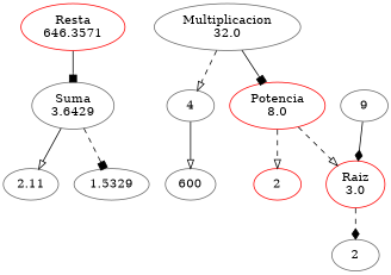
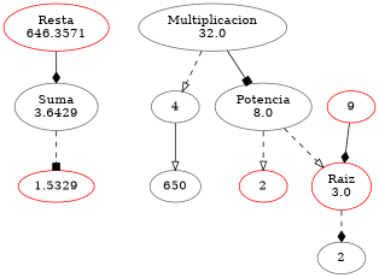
  digraph {
    node [color=gray40]
    edge [arrowhead=onormal style=solid]
    n1 [color=red label="Resta\n646.3571"]
    n2 [label="Suma\n3.6429"]
-   n3 [label=600]
-   n4 [label=2.11]
-   n5 [label=1.5329]
+   n3 [label=650]
+   n5 [color=red label=1.5329]
    n6 [label="Multiplicacion\n32.0"]
    n7 [label=4]
-   n8 [color=red label="Potencia\n8.0"]
+   n8 [label="Potencia\n8.0"]
    n9 [color=red label=2]
    n10 [color=red label="Raiz\n3.0"]
    n11 [label=2]
-   n12 [label=9]
-   n1 -> n2 [arrowhead=box]
-   n2 -> n4
+   n12 [color=red label=9]
+   n1 -> n2 [arrowhead=diamond]
    n2 -> n5 [arrowhead=box style=dashed]
    n6 -> n7 [style=dashed]
    n6 -> n8 [arrowhead=box]
    n7 -> n3
    n8 -> n9 [style=dashed]
    n8 -> n10 [style=dashed]
    n10 -> n11 [arrowhead=diamond style=dashed]
    n12 -> n10 [arrowhead=diamond]
  }
